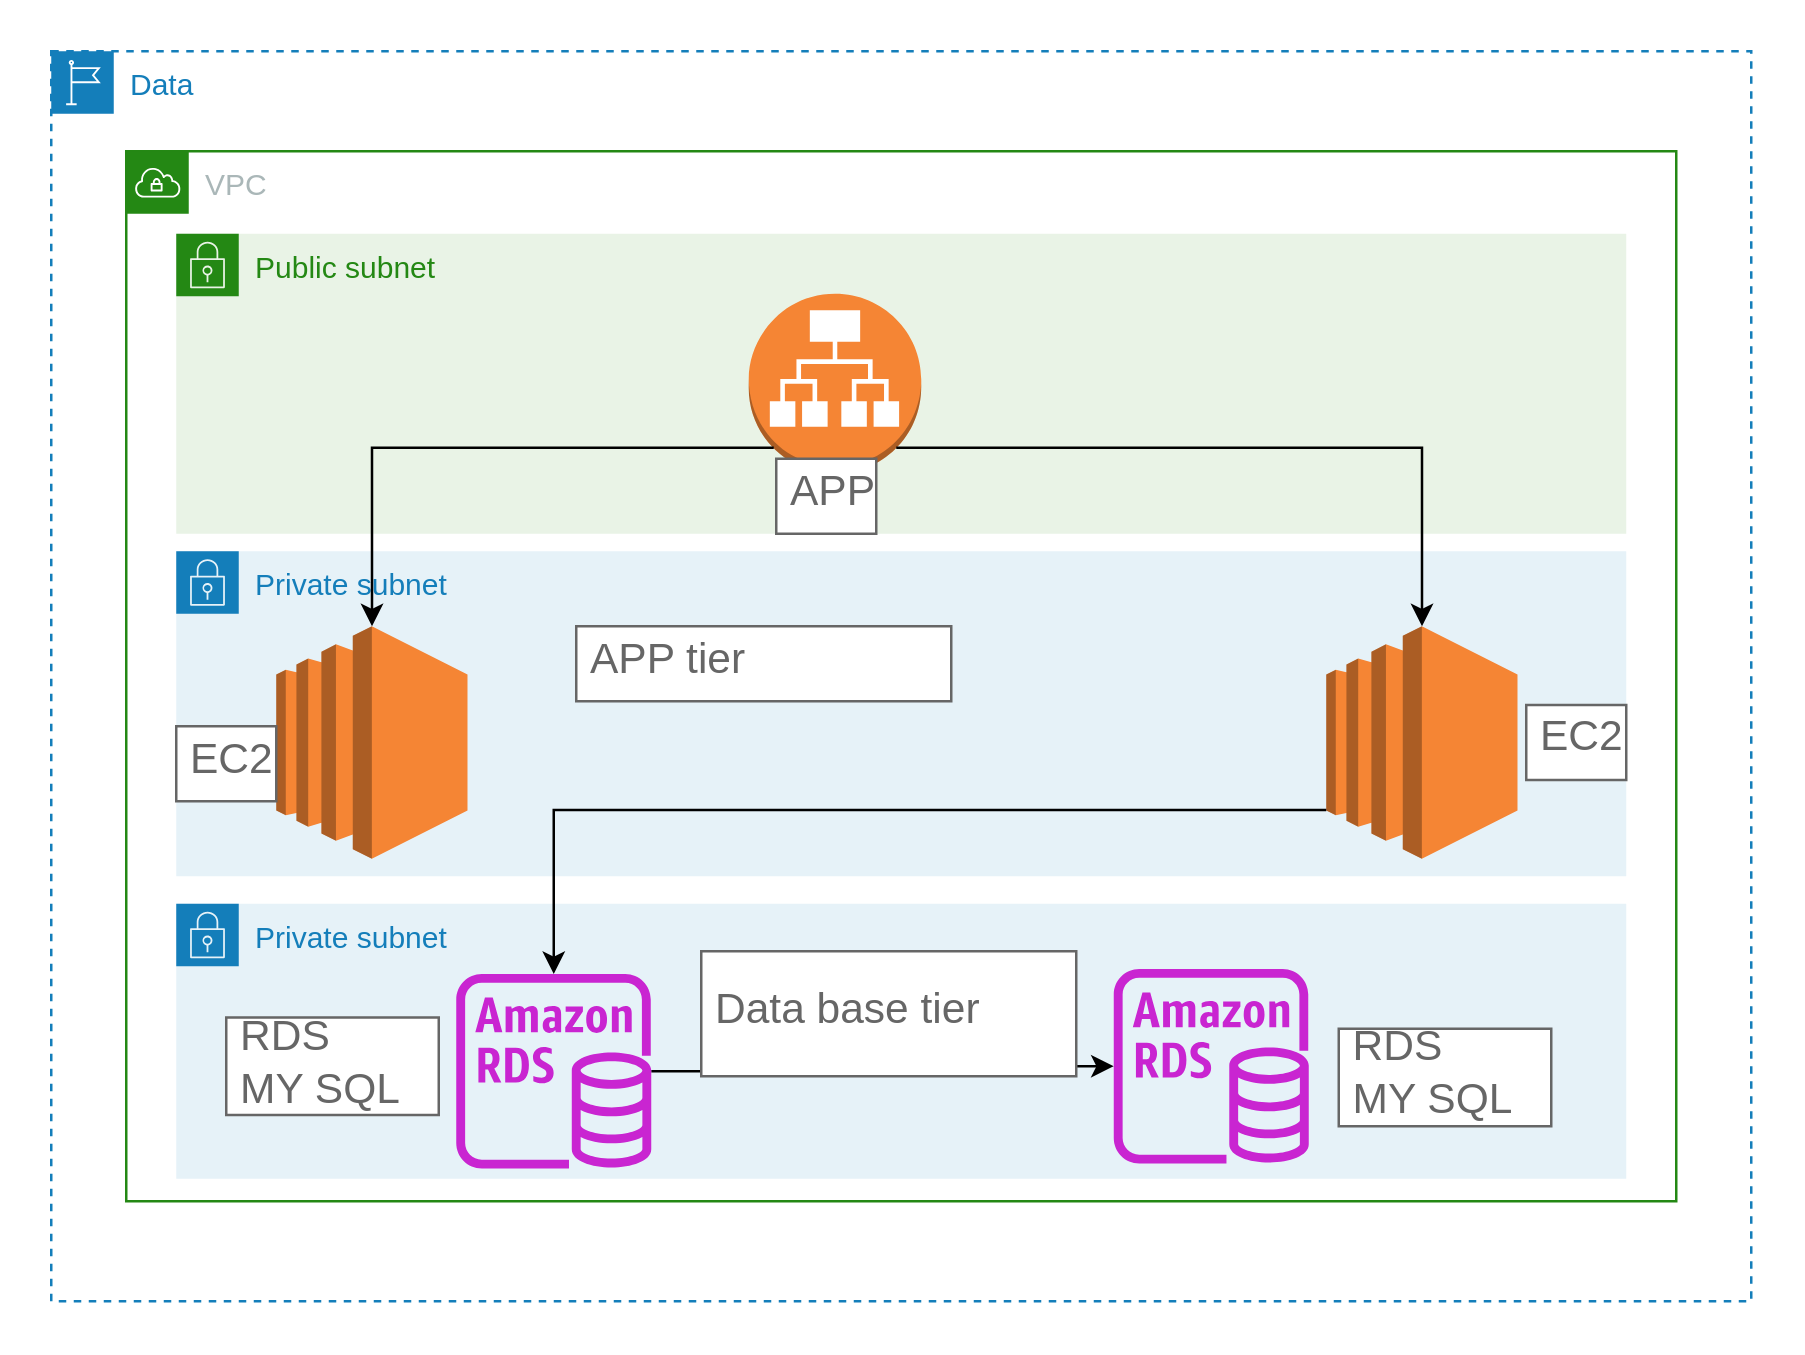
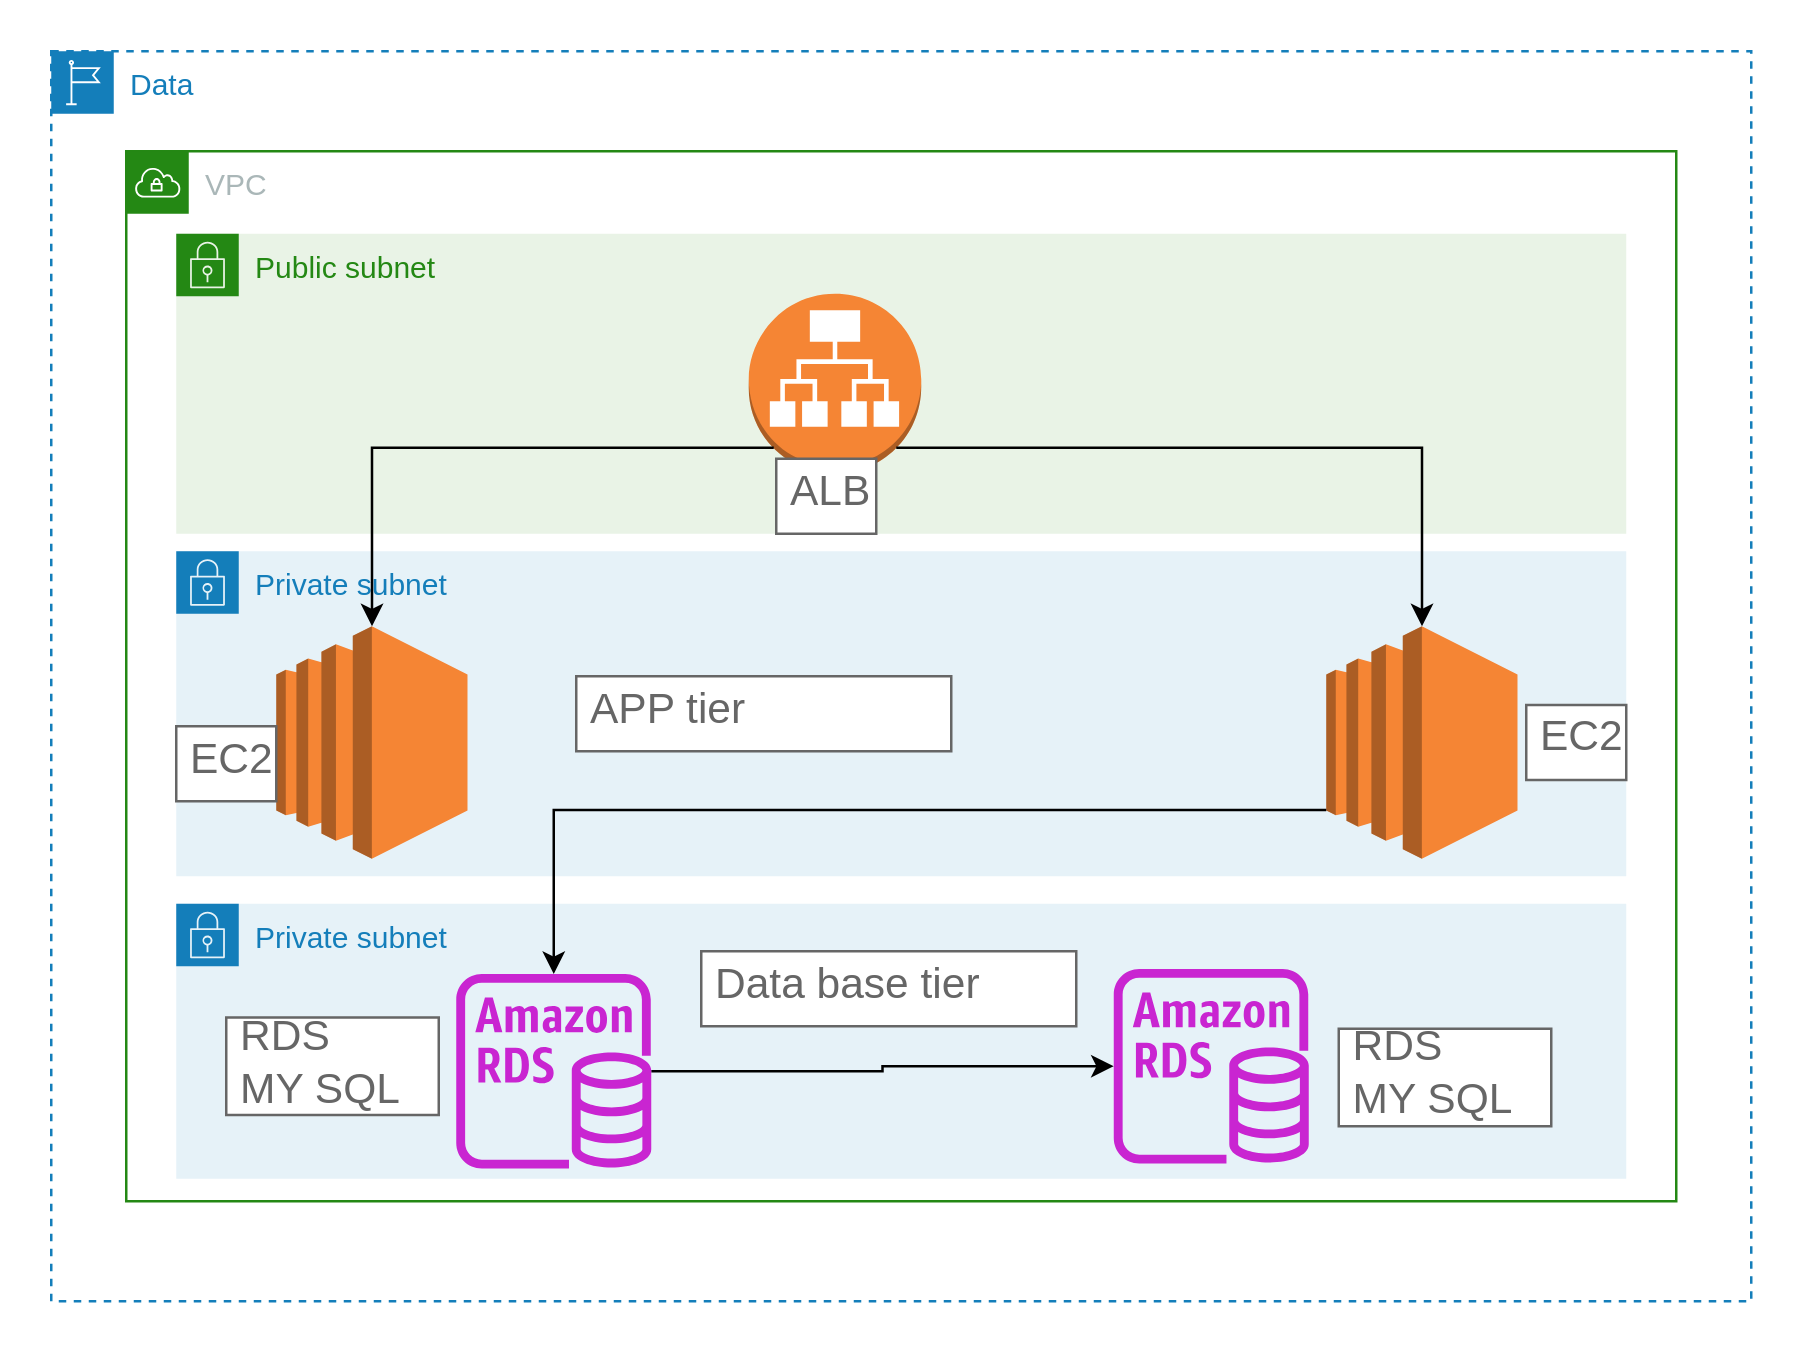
  <mxCell id="0" />
  <mxCell id="1" parent="0" />
  <mxCell id="2" value="Data" style="points=[[0,0],[0.25,0],[0.5,0],[0.75,0],[1,0],[1,0.25],[1,0.5],[1,0.75],[1,1],[0.75,1],[0.5,1],[0.25,1],[0,1],[0,0.75],[0,0.5],[0,0.25]];outlineConnect=0;gradientColor=none;html=1;whiteSpace=wrap;fontSize=12;fontStyle=0;container=1;pointerEvents=0;collapsible=0;recursiveResize=0;shape=mxgraph.aws4.group;grIcon=mxgraph.aws4.group_region;strokeColor=#147EBA;fillColor=none;verticalAlign=top;align=left;spacingLeft=30;fontColor=#147EBA;dashed=1;" vertex="1" parent="1"><mxGeometry x="20" y="20" width="680" height="500" as="geometry" /></mxCell>
  <mxCell id="3" value="VPC" style="points=[[0,0],[0.25,0],[0.5,0],[0.75,0],[1,0],[1,0.25],[1,0.5],[1,0.75],[1,1],[0.75,1],[0.5,1],[0.25,1],[0,1],[0,0.75],[0,0.5],[0,0.25]];outlineConnect=0;gradientColor=none;html=1;whiteSpace=wrap;fontSize=12;fontStyle=0;container=1;pointerEvents=0;collapsible=0;recursiveResize=0;shape=mxgraph.aws4.group;grIcon=mxgraph.aws4.group_vpc;strokeColor=#248814;fillColor=none;verticalAlign=top;align=left;spacingLeft=30;fontColor=#AAB7B8;dashed=0;" vertex="1" parent="1"><mxGeometry x="50" y="60" width="620" height="420" as="geometry" /></mxCell>
  <mxCell id="4" value="Private subnet" style="points=[[0,0],[0.25,0],[0.5,0],[0.75,0],[1,0],[1,0.25],[1,0.5],[1,0.75],[1,1],[0.75,1],[0.5,1],[0.25,1],[0,1],[0,0.75],[0,0.5],[0,0.25]];outlineConnect=0;gradientColor=none;html=1;whiteSpace=wrap;fontSize=12;fontStyle=0;container=1;pointerEvents=0;collapsible=0;recursiveResize=0;shape=mxgraph.aws4.group;grIcon=mxgraph.aws4.group_security_group;grStroke=0;strokeColor=#147EBA;fillColor=#E6F2F8;verticalAlign=top;align=left;spacingLeft=30;fontColor=#147EBA;dashed=0;" vertex="1" parent="3"><mxGeometry x="20" y="301" width="580" height="110" as="geometry" /></mxCell>
  <mxCell id="5" style="edgeStyle=orthogonalEdgeStyle;rounded=0;orthogonalLoop=1;jettySize=auto;html=1;" edge="1" parent="4" source="6" target="7"><mxGeometry relative="1" as="geometry" /></mxCell>
  <mxCell id="6" value="" style="sketch=0;outlineConnect=0;fontColor=#232F3E;gradientColor=none;fillColor=#C925D1;strokeColor=none;dashed=0;verticalLabelPosition=bottom;verticalAlign=top;align=center;html=1;fontSize=12;fontStyle=0;aspect=fixed;pointerEvents=1;shape=mxgraph.aws4.rds_instance;" vertex="1" parent="4"><mxGeometry x="112" y="28" width="78" height="78" as="geometry" /></mxCell>
  <mxCell id="7" value="" style="sketch=0;outlineConnect=0;fontColor=#232F3E;gradientColor=none;fillColor=#C925D1;strokeColor=none;dashed=0;verticalLabelPosition=bottom;verticalAlign=top;align=center;html=1;fontSize=12;fontStyle=0;aspect=fixed;pointerEvents=1;shape=mxgraph.aws4.rds_instance;" vertex="1" parent="4"><mxGeometry x="375" y="26" width="78" height="78" as="geometry" /></mxCell>
- <mxCell id="8" value="Data base tier" style="strokeWidth=1;shadow=0;dashed=0;align=center;html=1;shape=mxgraph.mockup.text.textBox;fontColor=#666666;align=left;fontSize=17;spacingLeft=4;spacingTop=-3;whiteSpace=wrap;strokeColor=#666666;mainText=" vertex="1" parent="4"><mxGeometry x="210" y="19" width="150" height="50" as="geometry" /></mxCell>
+ <mxCell id="8" value="Data base tier" style="strokeWidth=1;shadow=0;dashed=0;align=center;html=1;shape=mxgraph.mockup.text.textBox;fontColor=#666666;align=left;fontSize=17;spacingLeft=4;spacingTop=-3;whiteSpace=wrap;strokeColor=#666666;mainText=" vertex="1" parent="4"><mxGeometry x="210" y="19" width="150" height="30" as="geometry" /></mxCell>
  <mxCell id="9" value="RDS&lt;br&gt;MY SQL" style="strokeWidth=1;shadow=0;dashed=0;align=center;html=1;shape=mxgraph.mockup.text.textBox;fontColor=#666666;align=left;fontSize=17;spacingLeft=4;spacingTop=-3;whiteSpace=wrap;strokeColor=#666666;mainText=" vertex="1" parent="4"><mxGeometry x="465" y="50" width="85" height="39" as="geometry" /></mxCell>
  <mxCell id="10" value="RDS&lt;br&gt;MY SQL" style="strokeWidth=1;shadow=0;dashed=0;align=center;html=1;shape=mxgraph.mockup.text.textBox;fontColor=#666666;align=left;fontSize=17;spacingLeft=4;spacingTop=-3;whiteSpace=wrap;strokeColor=#666666;mainText=" vertex="1" parent="4"><mxGeometry x="20" y="45.5" width="85" height="39" as="geometry" /></mxCell>
  <mxCell id="11" value="Private subnet" style="points=[[0,0],[0.25,0],[0.5,0],[0.75,0],[1,0],[1,0.25],[1,0.5],[1,0.75],[1,1],[0.75,1],[0.5,1],[0.25,1],[0,1],[0,0.75],[0,0.5],[0,0.25]];outlineConnect=0;gradientColor=none;html=1;whiteSpace=wrap;fontSize=12;fontStyle=0;container=1;pointerEvents=0;collapsible=0;recursiveResize=0;shape=mxgraph.aws4.group;grIcon=mxgraph.aws4.group_security_group;grStroke=0;strokeColor=#147EBA;fillColor=#E6F2F8;verticalAlign=top;align=left;spacingLeft=30;fontColor=#147EBA;dashed=0;" vertex="1" parent="3"><mxGeometry x="20" y="160" width="580" height="130" as="geometry" /></mxCell>
  <mxCell id="12" value="" style="outlineConnect=0;dashed=0;verticalLabelPosition=bottom;verticalAlign=top;align=center;html=1;shape=mxgraph.aws3.ec2;fillColor=#F58534;gradientColor=none;" vertex="1" parent="11"><mxGeometry x="40" y="30" width="76.5" height="93" as="geometry" /></mxCell>
  <mxCell id="13" value="" style="outlineConnect=0;dashed=0;verticalLabelPosition=bottom;verticalAlign=top;align=center;html=1;shape=mxgraph.aws3.ec2;fillColor=#F58534;gradientColor=none;" vertex="1" parent="11"><mxGeometry x="460" y="30" width="76.5" height="93" as="geometry" /></mxCell>
- <mxCell id="14" value="APP tier" style="strokeWidth=1;shadow=0;dashed=0;align=center;html=1;shape=mxgraph.mockup.text.textBox;fontColor=#666666;align=left;fontSize=17;spacingLeft=4;spacingTop=-3;whiteSpace=wrap;strokeColor=#666666;mainText=" vertex="1" parent="11"><mxGeometry x="160" y="30" width="150" height="30" as="geometry" /></mxCell>
+ <mxCell id="14" value="APP tier" style="strokeWidth=1;shadow=0;dashed=0;align=center;html=1;shape=mxgraph.mockup.text.textBox;fontColor=#666666;align=left;fontSize=17;spacingLeft=4;spacingTop=-3;whiteSpace=wrap;strokeColor=#666666;mainText=" vertex="1" parent="11"><mxGeometry x="160" y="50" width="150" height="30" as="geometry" /></mxCell>
  <mxCell id="15" value="EC2" style="strokeWidth=1;shadow=0;dashed=0;align=center;html=1;shape=mxgraph.mockup.text.textBox;fontColor=#666666;align=left;fontSize=17;spacingLeft=4;spacingTop=-3;whiteSpace=wrap;strokeColor=#666666;mainText=" vertex="1" parent="11"><mxGeometry x="540" y="61.5" width="40" height="30" as="geometry" /></mxCell>
  <mxCell id="16" value="EC2" style="strokeWidth=1;shadow=0;dashed=0;align=center;html=1;shape=mxgraph.mockup.text.textBox;fontColor=#666666;align=left;fontSize=17;spacingLeft=4;spacingTop=-3;whiteSpace=wrap;strokeColor=#666666;mainText=" vertex="1" parent="11"><mxGeometry y="70" width="40" height="30" as="geometry" /></mxCell>
  <mxCell id="17" style="edgeStyle=orthogonalEdgeStyle;rounded=0;orthogonalLoop=1;jettySize=auto;html=1;exitX=0;exitY=0.79;exitDx=0;exitDy=0;exitPerimeter=0;" edge="1" parent="3" source="13" target="6"><mxGeometry relative="1" as="geometry" /></mxCell>
  <mxCell id="18" value="Public subnet" style="points=[[0,0],[0.25,0],[0.5,0],[0.75,0],[1,0],[1,0.25],[1,0.5],[1,0.75],[1,1],[0.75,1],[0.5,1],[0.25,1],[0,1],[0,0.75],[0,0.5],[0,0.25]];outlineConnect=0;gradientColor=none;html=1;whiteSpace=wrap;fontSize=12;fontStyle=0;container=1;pointerEvents=0;collapsible=0;recursiveResize=0;shape=mxgraph.aws4.group;grIcon=mxgraph.aws4.group_security_group;grStroke=0;strokeColor=#248814;fillColor=#E9F3E6;verticalAlign=top;align=left;spacingLeft=30;fontColor=#248814;dashed=0;" vertex="1" parent="1"><mxGeometry x="70" y="93" width="580" height="120" as="geometry" /></mxCell>
  <mxCell id="19" value="" style="outlineConnect=0;dashed=0;verticalLabelPosition=bottom;verticalAlign=top;align=center;html=1;shape=mxgraph.aws3.application_load_balancer;fillColor=#F58534;gradientColor=none;" vertex="1" parent="18"><mxGeometry x="229" y="24" width="69" height="72" as="geometry" /></mxCell>
- <mxCell id="20" value="APP" style="strokeWidth=1;shadow=0;dashed=0;align=center;html=1;shape=mxgraph.mockup.text.textBox;fontColor=#666666;align=left;fontSize=17;spacingLeft=4;spacingTop=-3;whiteSpace=wrap;strokeColor=#666666;mainText=" vertex="1" parent="18"><mxGeometry x="240" y="90" width="40" height="30" as="geometry" /></mxCell>
+ <mxCell id="20" value="ALB" style="strokeWidth=1;shadow=0;dashed=0;align=center;html=1;shape=mxgraph.mockup.text.textBox;fontColor=#666666;align=left;fontSize=17;spacingLeft=4;spacingTop=-3;whiteSpace=wrap;strokeColor=#666666;mainText=" vertex="1" parent="18"><mxGeometry x="240" y="90" width="40" height="30" as="geometry" /></mxCell>
  <mxCell id="21" style="edgeStyle=orthogonalEdgeStyle;rounded=0;orthogonalLoop=1;jettySize=auto;html=1;exitX=0.855;exitY=0.855;exitDx=0;exitDy=0;exitPerimeter=0;" edge="1" parent="1" source="19" target="13"><mxGeometry relative="1" as="geometry" /></mxCell>
  <mxCell id="22" style="edgeStyle=orthogonalEdgeStyle;rounded=0;orthogonalLoop=1;jettySize=auto;html=1;exitX=0.145;exitY=0.855;exitDx=0;exitDy=0;exitPerimeter=0;" edge="1" parent="1" source="19" target="12"><mxGeometry relative="1" as="geometry" /></mxCell>
